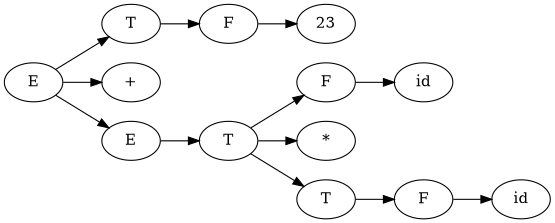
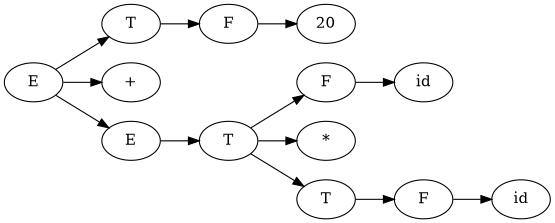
  digraph {
    rankdir=LR
    n1 [label=E]
    n2 [label=T]
    n3 [label="+"]
    n4 [label=E]
    n5 [label=F]
-   n6 [label=23]
+   n6 [label=20]
    n7 [label=T]
    n8 [label=F]
    n9 [label="*"]
    n10 [label=T]
    n11 [label=id]
    n12 [label=F]
    n13 [label=id]
    n1 -> n2
    n1 -> n3
    n1 -> n4
    n2 -> n5
    n4 -> n7
    n5 -> n6
    n7 -> n8
    n7 -> n9
    n7 -> n10
    n8 -> n11
    n10 -> n12
    n12 -> n13
  }
